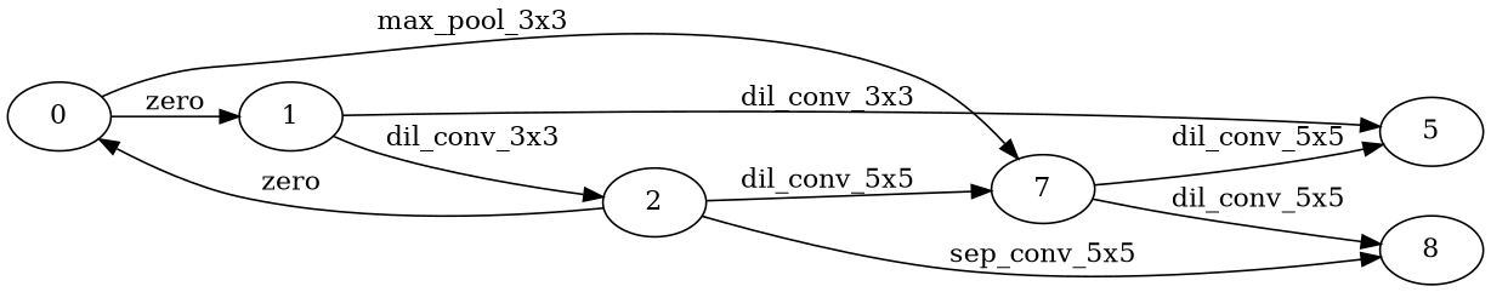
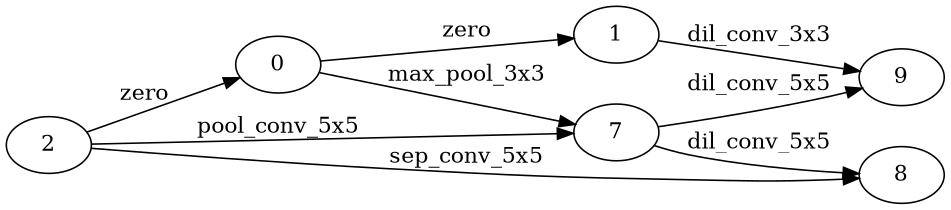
  digraph {
    rankdir=LR
    0
    1
    n3 [label=7]
    2
-   5
+   5 [label=9]
    n6 [label=8]
    0 -> 1 [label=zero]
    0 -> n3 [label=max_pool_3x3]
-   1 -> 2 [label=dil_conv_3x3]
    1 -> 5 [label=dil_conv_3x3]
    n3 -> 5 [label=dil_conv_5x5]
    n3 -> n6 [label=dil_conv_5x5]
    2 -> 0 [label=zero]
-   2 -> n3 [label=dil_conv_5x5]
+   2 -> n3 [label=pool_conv_5x5]
    2 -> n6 [label=sep_conv_5x5]
  }
